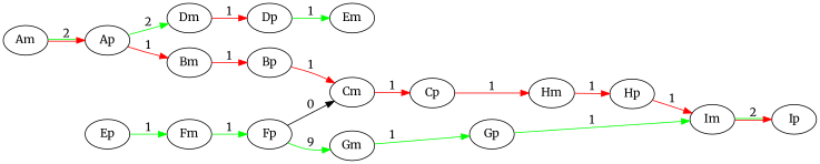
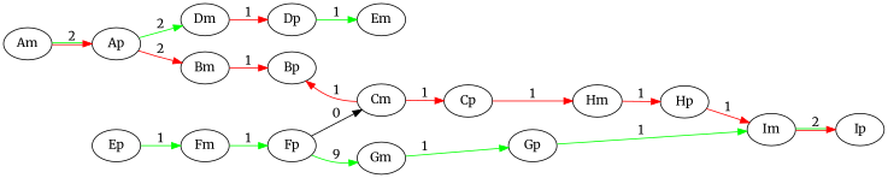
  digraph {
    fontname=Merriweather
    rankdir=LR
    node [fontname=Merriweather]
    edge [color=red fontname=Merriweather]
    Am
    Ap
    Bm
    Dm
    Bp
    Dp
    Cm
    Em
    Cp
    Hm
    Ep
    Fm
    Hp
    Im
    Ip
    Fp
    Gm
    Gp
    Am -> Ap [color="red:green" label=2]
-   Ap -> Bm [label=1]
+   Ap -> Bm [label=2]
    Ap -> Dm [color=green label=2]
    Bm -> Bp [label=1]
    Dm -> Dp [label=1]
-   Bp -> Cm [label=1]
+   Cm -> Bp [label=1]
    Dp -> Em [color=green label=1]
    Cm -> Cp [label=1]
    Cp -> Hm [label=1]
    Hm -> Hp [label=1]
    Ep -> Fm [color=green label=1]
    Fm -> Fp [color=green label=1]
    Hp -> Im [label=1]
    Im -> Ip [color="red:green" label=2]
    Fp -> Cm [label=0 color=""]
    Fp -> Gm [color=green label=9]
    Gm -> Gp [color=green label=1]
    Gp -> Im [color=green label=1]
  }
